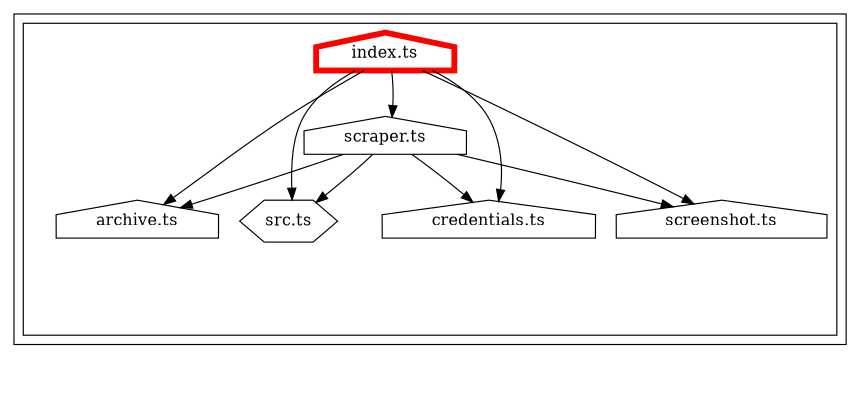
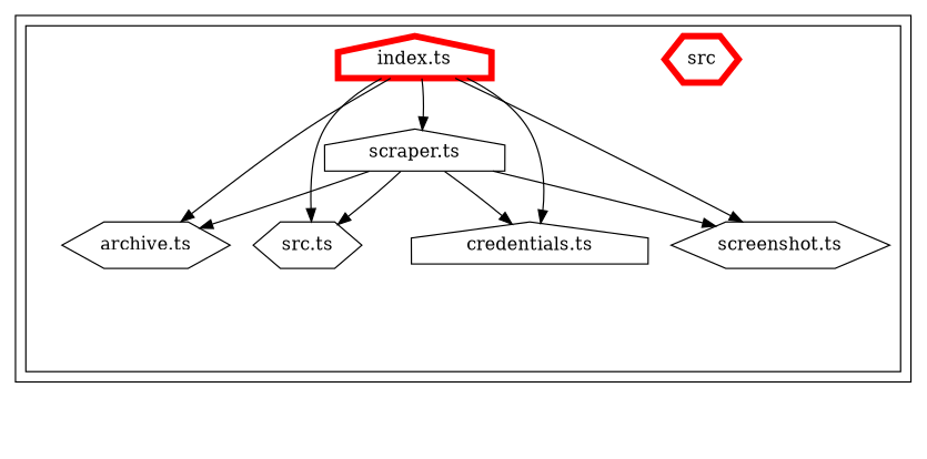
  digraph {
    compound=true
    node [shape=house]
    edge [style=invis]
-   n1 [label="archive.ts"]
+   n1 [label="archive.ts" shape=hexagon]
    exit_src [style=invis shape=""]
    n3 [label="src.ts" shape=hexagon]
    n4 [label="credentials.ts"]
    n5 [label="scraper.ts"]
-   n6 [label="screenshot.ts"]
+   n6 [label="screenshot.ts" shape=hexagon]
+   n7 [color="#ff0000" label=src penwidth=5 shape=hexagon]
    n8 [color="#ff0000" label="index.ts" penwidth=5]
    "dependency-graph-[object Object]" [style=invis shape=""]
    subgraph cluster_1 {
      color="#000000"
      subgraph cluster_2 {
        color="#000000"
        n1
        exit_src
        n3
        n4
        n5
        n6
+       n7
        n8
      }
    }
    n1 -> exit_src
    exit_src -> exit_src
    exit_src -> exit_src
    exit_src -> exit_src
    exit_src -> exit_src
    exit_src -> exit_src
    exit_src -> exit_src
    exit_src -> "dependency-graph-[object Object]"
    n3 -> exit_src
    n4 -> exit_src
    n5 -> n1
    n5 -> n1 [color=black style=solid]
    n5 -> exit_src
    n5 -> n3
    n5 -> n3 [color=black style=solid]
    n5 -> n4
    n5 -> n4 [color=black style=solid]
    n5 -> n6
    n5 -> n6 [color=black style=solid]
    n6 -> exit_src
    n8 -> n1
    n8 -> n1 [color=black style=solid]
    n8 -> exit_src
    n8 -> n3
    n8 -> n3 [color=black style=solid]
    n8 -> n4
    n8 -> n4 [color=black style=solid]
    n8 -> n5
    n8 -> n5 [color=black style=solid]
    n8 -> n6
    n8 -> n6 [color=black style=solid]
  }
